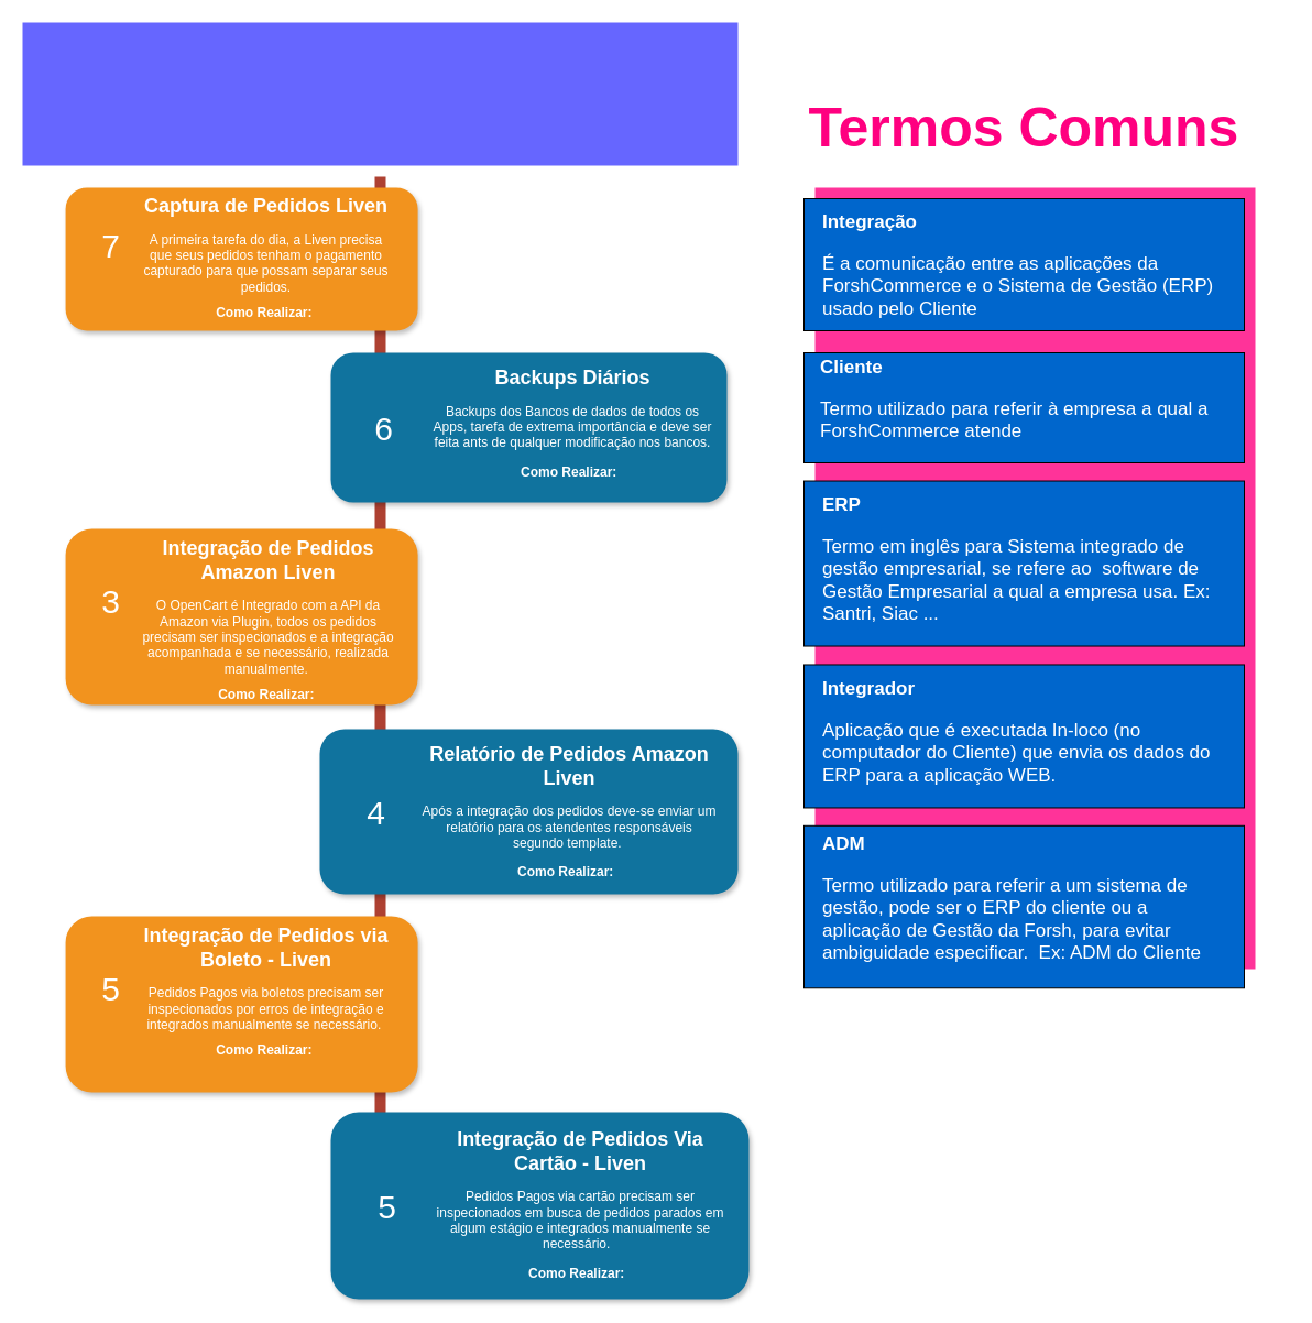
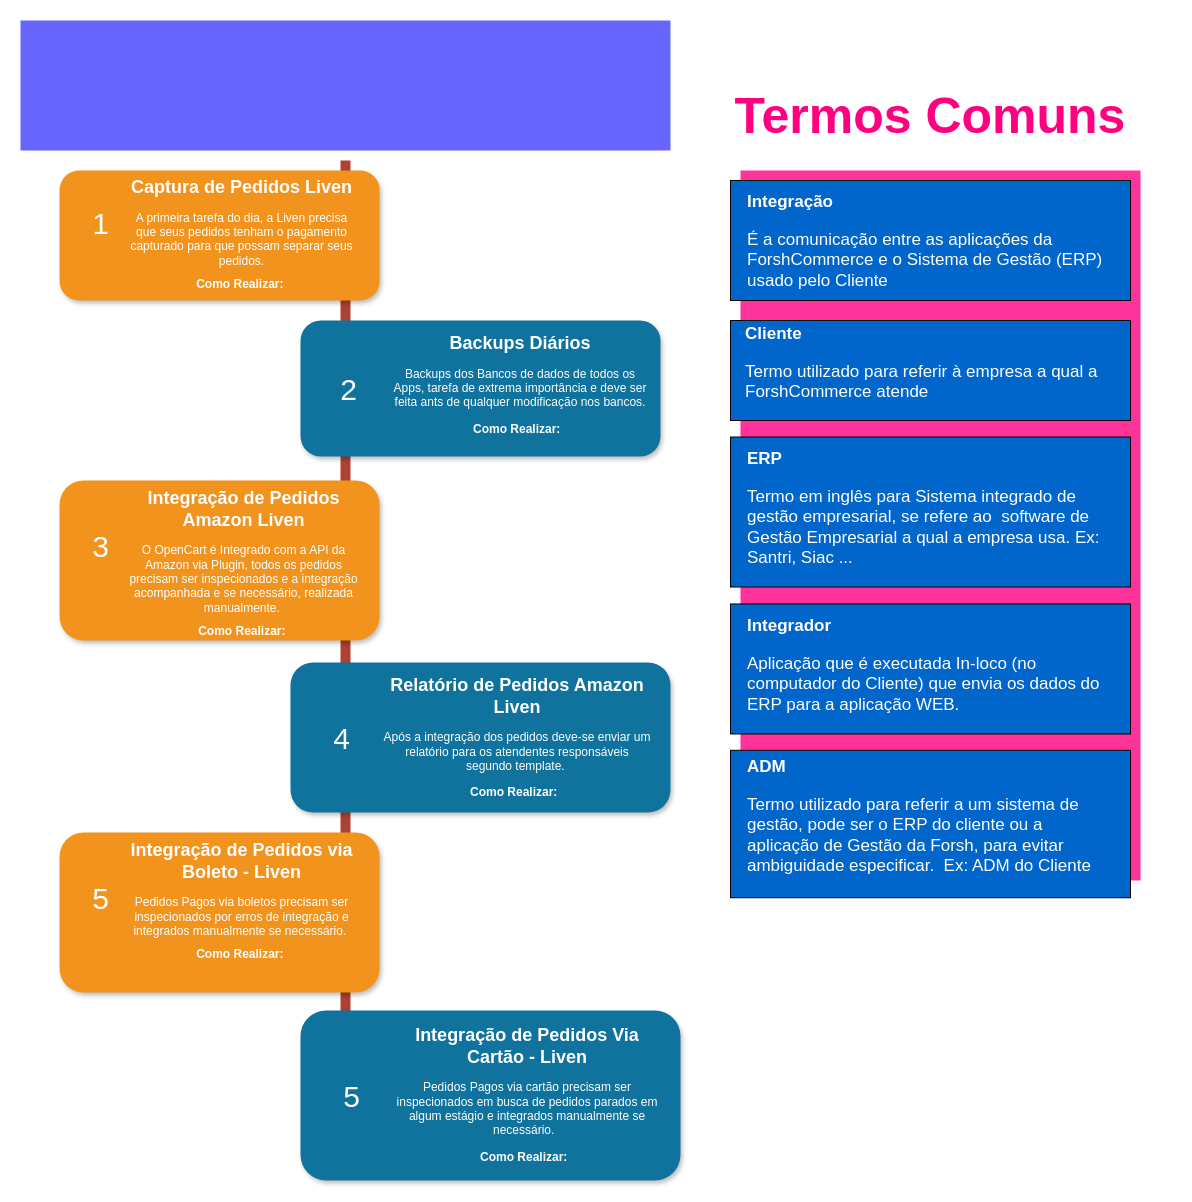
  <mxCell id="0" />
  <mxCell id="1" parent="0" />
  <mxCell id="2" value="" style="rounded=0;whiteSpace=wrap;html=1;fontSize=18;fontColor=#FFFFFF;strokeColor=none;fillColor=#6666FF;" vertex="1" parent="1"><mxGeometry x="20" y="20" width="650" height="130" as="geometry" /></mxCell>
  <mxCell id="3" value="" style="line;strokeWidth=10;direction=south;html=1;fillColor=none;fontSize=13;fontColor=#000000;align=center;strokeColor=#AE4132;" parent="1" vertex="1"><mxGeometry x="340" y="160" width="10" height="1010" as="geometry" /></mxCell>
  <mxCell id="4" value="" style="group" vertex="1" connectable="0" parent="1"><mxGeometry x="300" y="320" width="360" height="136" as="geometry" /></mxCell>
  <mxCell id="5" value="" style="rounded=1;whiteSpace=wrap;html=1;strokeColor=none;strokeWidth=1;fillColor=#10739E;fontSize=13;fontColor=#FFFFFF;align=center;gradientColor=none;gradientDirection=east;verticalAlign=top;shadow=1;" parent="4" vertex="1"><mxGeometry width="360.0" height="136" as="geometry" /></mxCell>
- <mxCell id="6" value="6" style="text;html=1;strokeColor=none;fillColor=none;align=center;verticalAlign=middle;whiteSpace=wrap;fontSize=30;fontColor=#FFFFFF;" parent="4" vertex="1"><mxGeometry x="16.364" y="52.8" width="65.455" height="32" as="geometry" /></mxCell>
+ <mxCell id="6" value="2" style="text;html=1;strokeColor=none;fillColor=none;align=center;verticalAlign=middle;whiteSpace=wrap;fontSize=30;fontColor=#FFFFFF;" parent="4" vertex="1"><mxGeometry x="16.364" y="52.8" width="65.455" height="32" as="geometry" /></mxCell>
  <mxCell id="7" value="&lt;h1&gt;Backups Diários&lt;/h1&gt;&lt;p style=&quot;font-size: 12px&quot;&gt;Backups dos Bancos de dados de todos os Apps, tarefa de extrema importância e deve ser feita ants de qualquer modificação nos bancos.&lt;/p&gt;&lt;p style=&quot;font-size: 12px&quot;&gt;&lt;b&gt;Como Realizar:&amp;nbsp;&lt;/b&gt;&amp;nbsp;&lt;/p&gt;" style="text;html=1;spacing=5;spacingTop=-20;whiteSpace=wrap;overflow=hidden;strokeColor=none;strokeWidth=4;fillColor=none;gradientColor=#007FFF;fontSize=9;fontColor=#FFFFFF;align=center;" parent="4" vertex="1"><mxGeometry x="89.182" y="11.4" width="261.818" height="123.2" as="geometry" /></mxCell>
  <mxCell id="8" value="" style="group" vertex="1" connectable="0" parent="1"><mxGeometry x="79.089" y="170" width="300.001" height="130" as="geometry" /></mxCell>
  <mxCell id="9" value="" style="group" vertex="1" connectable="0" parent="8"><mxGeometry x="-19.999" width="320" height="130" as="geometry" /></mxCell>
  <mxCell id="10" value="" style="rounded=1;whiteSpace=wrap;html=1;strokeColor=none;strokeWidth=1;fontSize=13;fontColor=#FFFFFF;align=center;gradientColor=none;gradientDirection=east;verticalAlign=top;shadow=1;fillColor=#F2931E;" parent="9" vertex="1"><mxGeometry width="320" height="130" as="geometry" /></mxCell>
- <mxCell id="11" value="7" style="text;html=1;strokeColor=none;fillColor=none;align=center;verticalAlign=middle;whiteSpace=wrap;fontSize=30;fontColor=#FFFFFF;" parent="9" vertex="1"><mxGeometry x="19.999" y="40.857" width="43.478" height="24.762" as="geometry" /></mxCell>
+ <mxCell id="11" value="1" style="text;html=1;strokeColor=none;fillColor=none;align=center;verticalAlign=middle;whiteSpace=wrap;fontSize=30;fontColor=#FFFFFF;" parent="9" vertex="1"><mxGeometry x="19.999" y="40.857" width="43.478" height="24.762" as="geometry" /></mxCell>
  <mxCell id="12" value="&lt;h1&gt;Captura de Pedidos Liven&lt;/h1&gt;&lt;p&gt;&lt;font style=&quot;font-size: 12px&quot;&gt;A primeira tarefa do dia, a Liven precisa que seus pedidos tenham o pagamento capturado para que possam separar seus pedidos.&lt;/font&gt;&lt;/p&gt;&lt;p&gt;&lt;font style=&quot;font-size: 12px&quot;&gt;&lt;b&gt;Como Realizar:&lt;/b&gt;&amp;nbsp;&lt;/font&gt;&lt;/p&gt;" style="text;html=1;spacing=5;spacingTop=-20;whiteSpace=wrap;overflow=hidden;strokeColor=none;strokeWidth=4;fillColor=none;gradientColor=#007FFF;fontSize=9;fontColor=#FFFFFF;align=center;" parent="9" vertex="1"><mxGeometry x="63" y="4.95" width="239.13" height="125.05" as="geometry" /></mxCell>
  <mxCell id="13" value="3" style="group" vertex="1" connectable="0" parent="1"><mxGeometry x="79.09" y="480" width="300" height="160" as="geometry" /></mxCell>
  <mxCell id="14" value="3" style="group" vertex="1" connectable="0" parent="13"><mxGeometry x="-19.999" width="319.999" height="160" as="geometry" /></mxCell>
  <mxCell id="15" value="" style="rounded=1;whiteSpace=wrap;html=1;strokeColor=none;strokeWidth=1;fillColor=#F2931E;fontSize=13;fontColor=#FFFFFF;align=center;gradientColor=none;gradientDirection=east;verticalAlign=top;shadow=1;" vertex="1" parent="14"><mxGeometry width="319.999" height="160" as="geometry" /></mxCell>
  <mxCell id="16" value="3" style="text;html=1;strokeColor=none;fillColor=none;align=center;verticalAlign=middle;whiteSpace=wrap;fontSize=30;fontColor=#FFFFFF;" vertex="1" parent="14"><mxGeometry x="19.999" y="50.286" width="43.478" height="30.476" as="geometry" /></mxCell>
  <mxCell id="17" value="&lt;h1&gt;Integração de Pedidos Amazon Liven&lt;/h1&gt;&lt;p&gt;&lt;font style=&quot;font-size: 12px&quot;&gt;O OpenCart é Integrado com a API da Amazon via Plugin, todos os pedidos precisam ser inspecionados e a integração acompanhada e se necessário, realizada manualmente.&amp;nbsp;&lt;/font&gt;&lt;/p&gt;&lt;p&gt;&lt;font style=&quot;font-size: 12px&quot;&gt;&lt;b&gt;Como Realizar:&lt;/b&gt;&amp;nbsp;&lt;/font&gt;&lt;/p&gt;" style="text;html=1;spacing=5;spacingTop=-20;whiteSpace=wrap;overflow=hidden;strokeColor=none;strokeWidth=4;fillColor=none;gradientColor=#007FFF;fontSize=9;fontColor=#FFFFFF;align=center;" vertex="1" parent="14"><mxGeometry x="65.0" y="6.092" width="239.129" height="153.908" as="geometry" /></mxCell>
  <mxCell id="18" value="" style="group" vertex="1" connectable="0" parent="1"><mxGeometry x="290" y="662" width="380" height="150" as="geometry" /></mxCell>
  <mxCell id="19" value="" style="rounded=1;whiteSpace=wrap;html=1;strokeColor=none;strokeWidth=1;fillColor=#10739E;fontSize=13;fontColor=#FFFFFF;align=center;gradientColor=none;gradientDirection=east;verticalAlign=top;shadow=1;" vertex="1" parent="18"><mxGeometry width="380.0" height="150" as="geometry" /></mxCell>
  <mxCell id="20" value="4" style="text;html=1;strokeColor=none;fillColor=none;align=center;verticalAlign=middle;whiteSpace=wrap;fontSize=30;fontColor=#FFFFFF;" vertex="1" parent="18"><mxGeometry x="17.273" y="58.235" width="69.091" height="35.294" as="geometry" /></mxCell>
  <mxCell id="21" value="&lt;h1&gt;Relatório de Pedidos Amazon Liven&lt;/h1&gt;&lt;p style=&quot;font-size: 12px&quot;&gt;&lt;span&gt;Após a integração dos pedidos deve-se enviar um relatório para os atendentes responsáveis segundo template.&amp;nbsp;&lt;/span&gt;&lt;/p&gt;&lt;p style=&quot;font-size: 12px&quot;&gt;&lt;b&gt;Como Realizar:&amp;nbsp;&lt;/b&gt;&lt;span&gt;&amp;nbsp;&lt;/span&gt;&lt;br&gt;&lt;/p&gt;" style="text;html=1;spacing=5;spacingTop=-20;whiteSpace=wrap;overflow=hidden;strokeColor=none;strokeWidth=4;fillColor=none;gradientColor=#007FFF;fontSize=9;fontColor=#FFFFFF;align=center;" vertex="1" parent="18"><mxGeometry x="88.636" y="11.345" width="276.364" height="135.882" as="geometry" /></mxCell>
  <mxCell id="22" value="3" style="group" vertex="1" connectable="0" parent="1"><mxGeometry x="79.09" y="832" width="300" height="160" as="geometry" /></mxCell>
  <mxCell id="23" value="3" style="group" vertex="1" connectable="0" parent="22"><mxGeometry x="-19.999" width="319.999" height="160" as="geometry" /></mxCell>
  <mxCell id="24" value="" style="rounded=1;whiteSpace=wrap;html=1;strokeColor=none;strokeWidth=1;fillColor=#F2931E;fontSize=13;fontColor=#FFFFFF;align=center;gradientColor=none;gradientDirection=east;verticalAlign=top;shadow=1;" vertex="1" parent="23"><mxGeometry width="319.999" height="160" as="geometry" /></mxCell>
  <mxCell id="25" value="5" style="text;html=1;strokeColor=none;fillColor=none;align=center;verticalAlign=middle;whiteSpace=wrap;fontSize=30;fontColor=#FFFFFF;" vertex="1" parent="23"><mxGeometry x="19.999" y="50.286" width="43.478" height="30.476" as="geometry" /></mxCell>
  <mxCell id="26" value="&lt;h1&gt;Integração de Pedidos via Boleto - Liven&lt;/h1&gt;&lt;p&gt;&lt;font style=&quot;font-size: 12px&quot;&gt;Pedidos Pagos via boletos precisam ser inspecionados por erros de integração e integrados manualmente se necessário.&amp;nbsp;&lt;/font&gt;&lt;/p&gt;&lt;p&gt;&lt;font style=&quot;font-size: 12px&quot;&gt;&lt;b&gt;Como Realizar:&lt;/b&gt;&amp;nbsp;&lt;/font&gt;&lt;/p&gt;" style="text;html=1;spacing=5;spacingTop=-20;whiteSpace=wrap;overflow=hidden;strokeColor=none;strokeWidth=4;fillColor=none;gradientColor=#007FFF;fontSize=9;fontColor=#FFFFFF;align=center;" vertex="1" parent="23"><mxGeometry x="63.0" y="6.092" width="239.129" height="153.908" as="geometry" /></mxCell>
  <mxCell id="27" value="" style="rounded=0;whiteSpace=wrap;html=1;fontSize=50;strokeColor=none;fillColor=#FF3399;" vertex="1" parent="1"><mxGeometry x="740" y="170" width="400" height="710" as="geometry" /></mxCell>
  <mxCell id="28" value="Termos Comuns" style="text;html=1;strokeColor=none;fillColor=none;align=center;verticalAlign=middle;whiteSpace=wrap;rounded=0;fontSize=50;fontStyle=1;fontColor=#FF0080;" vertex="1" parent="1"><mxGeometry x="690" y="105" width="480" height="20" as="geometry" /></mxCell>
  <mxCell id="29" value="" style="group;fontSize=10;" vertex="1" connectable="0" parent="1"><mxGeometry x="730" y="180" width="400" height="180" as="geometry" /></mxCell>
  <mxCell id="30" value="" style="rounded=0;whiteSpace=wrap;html=1;fontSize=18;fontColor=#FFFFFF;fillColor=#0066CC;" vertex="1" parent="29"><mxGeometry width="400" height="120" as="geometry" /></mxCell>
  <mxCell id="31" value="&lt;h1 style=&quot;font-size: 17px;&quot;&gt;&lt;span style=&quot;font-size: 17px;&quot;&gt;Integração&lt;/span&gt;&lt;br style=&quot;font-size: 17px;&quot;&gt;&lt;/h1&gt;&lt;p style=&quot;font-size: 17px; line-height: 120%;&quot;&gt;É a comunicação entre as aplicações da ForshCommerce e o Sistema de Gestão (ERP) usado pelo Cliente&lt;/p&gt;" style="text;html=1;strokeColor=none;fillColor=none;spacing=5;spacingTop=-20;whiteSpace=wrap;overflow=hidden;rounded=0;fontSize=17;fontColor=#FFFFFF;" vertex="1" parent="29"><mxGeometry x="12.12" y="11.25" width="375.76" height="97.5" as="geometry" /></mxCell>
  <mxCell id="32" value="" style="group" vertex="1" connectable="0" parent="1"><mxGeometry x="730" y="320" width="400" height="180" as="geometry" /></mxCell>
  <mxCell id="33" value="" style="rounded=0;whiteSpace=wrap;html=1;fontSize=18;fontColor=#FFFFFF;fillColor=#0066CC;" vertex="1" parent="32"><mxGeometry width="400" height="100" as="geometry" /></mxCell>
  <mxCell id="34" value="&lt;h1 style=&quot;font-size: 17px;&quot;&gt;&lt;span style=&quot;font-size: 17px;&quot;&gt;Cliente&lt;/span&gt;&lt;br style=&quot;font-size: 17px;&quot;&gt;&lt;/h1&gt;&lt;p style=&quot;font-size: 17px; line-height: 120%;&quot;&gt;Termo utilizado para referir à empresa a qual a ForshCommerce atende&lt;/p&gt;" style="text;html=1;strokeColor=none;fillColor=none;spacing=5;spacingTop=-20;whiteSpace=wrap;overflow=hidden;rounded=0;fontSize=17;fontColor=#FFFFFF;" vertex="1" parent="32"><mxGeometry x="10" y="2.5" width="370" height="87.5" as="geometry" /></mxCell>
  <mxCell id="35" value="" style="group" vertex="1" connectable="0" parent="1"><mxGeometry x="730" y="445" width="400" height="220" as="geometry" /></mxCell>
  <mxCell id="36" value="" style="rounded=0;whiteSpace=wrap;html=1;fontSize=18;fontColor=#FFFFFF;fillColor=#0066CC;" vertex="1" parent="35"><mxGeometry y="-8.47" width="400" height="150" as="geometry" /></mxCell>
  <mxCell id="37" value="&lt;h1 style=&quot;font-size: 17px;&quot;&gt;&lt;span style=&quot;font-size: 17px;&quot;&gt;ERP&lt;/span&gt;&lt;br style=&quot;font-size: 17px;&quot;&gt;&lt;/h1&gt;&lt;p style=&quot;font-size: 17px; line-height: 120%;&quot;&gt;Termo em inglês para&amp;nbsp;Sistema integrado de gestão empresarial, se refere ao&amp;nbsp; software de Gestão Empresarial a qual a empresa usa. Ex: Santri, Siac ...&amp;nbsp;&amp;nbsp;&lt;/p&gt;" style="text;html=1;strokeColor=none;fillColor=none;spacing=5;spacingTop=-20;whiteSpace=wrap;overflow=hidden;rounded=0;fontSize=17;fontColor=#FFFFFF;" vertex="1" parent="35"><mxGeometry x="12.12" y="3.06" width="375.76" height="126.94" as="geometry" /></mxCell>
  <mxCell id="38" value="" style="group" vertex="1" connectable="0" parent="1"><mxGeometry x="730" y="608" width="400" height="220" as="geometry" /></mxCell>
  <mxCell id="39" value="" style="rounded=0;whiteSpace=wrap;html=1;fontSize=18;fontColor=#FFFFFF;fillColor=#0066CC;" vertex="1" parent="38"><mxGeometry y="-4.53" width="400" height="130" as="geometry" /></mxCell>
  <mxCell id="40" value="&lt;h1 style=&quot;font-size: 17px;&quot;&gt;&lt;span style=&quot;font-size: 17px;&quot;&gt;Integrador&lt;/span&gt;&lt;br style=&quot;font-size: 17px;&quot;&gt;&lt;/h1&gt;&lt;p style=&quot;font-size: 17px; line-height: 120%;&quot;&gt;Aplicação que é executada In-loco (no computador do Cliente) que envia os dados do ERP para a aplicação WEB.&amp;nbsp;&amp;nbsp;&lt;/p&gt;" style="text;html=1;strokeColor=none;fillColor=none;spacing=5;spacingTop=-20;whiteSpace=wrap;overflow=hidden;rounded=0;fontSize=17;fontColor=#FFFFFF;" vertex="1" parent="38"><mxGeometry x="12.12" y="7.0" width="375.76" height="106.94" as="geometry" /></mxCell>
  <mxCell id="41" value="" style="group" vertex="1" connectable="0" parent="1"><mxGeometry x="730" y="750" width="400" height="220" as="geometry" /></mxCell>
  <mxCell id="42" value="" style="rounded=0;whiteSpace=wrap;html=1;fontSize=18;fontColor=#FFFFFF;fillColor=#0066CC;" vertex="1" parent="41"><mxGeometry y="-0.205" width="400" height="147.47" as="geometry" /></mxCell>
  <mxCell id="43" value="&lt;h1 style=&quot;font-size: 17px;&quot;&gt;&lt;span style=&quot;font-size: 17px;&quot;&gt;ADM&lt;/span&gt;&lt;br style=&quot;font-size: 17px;&quot;&gt;&lt;/h1&gt;&lt;p style=&quot;font-size: 17px; line-height: 120%;&quot;&gt;Termo utilizado para referir a um sistema de gestão, pode ser o ERP do cliente ou a aplicação de Gestão da Forsh, para evitar ambiguidade especificar.&amp;nbsp; Ex: ADM do Cliente&lt;/p&gt;" style="text;html=1;strokeColor=none;fillColor=none;spacing=5;spacingTop=-20;whiteSpace=wrap;overflow=hidden;rounded=0;fontSize=17;fontColor=#FFFFFF;" vertex="1" parent="41"><mxGeometry x="12.12" y="6.06" width="375.76" height="134.94" as="geometry" /></mxCell>
  <mxCell id="44" value="" style="group" vertex="1" connectable="0" parent="1"><mxGeometry x="300" y="1010" width="380" height="170" as="geometry" /></mxCell>
  <mxCell id="45" value="" style="rounded=1;whiteSpace=wrap;html=1;strokeColor=none;strokeWidth=1;fillColor=#10739E;fontSize=13;fontColor=#FFFFFF;align=center;gradientColor=none;gradientDirection=east;verticalAlign=top;shadow=1;" vertex="1" parent="44"><mxGeometry width="380.0" height="170" as="geometry" /></mxCell>
  <mxCell id="46" value="5" style="text;html=1;strokeColor=none;fillColor=none;align=center;verticalAlign=middle;whiteSpace=wrap;fontSize=30;fontColor=#FFFFFF;" vertex="1" parent="44"><mxGeometry x="17.273" y="66" width="69.091" height="40" as="geometry" /></mxCell>
  <mxCell id="47" value="&lt;h1&gt;Integração de Pedidos Via Cartão - Liven&lt;/h1&gt;&lt;p style=&quot;font-size: 12px&quot;&gt;&lt;span&gt;Pedidos Pagos via cartão precisam ser inspecionados em busca de pedidos parados em algum estágio e integrados manualmente se necessário.&amp;nbsp;&amp;nbsp;&lt;/span&gt;&lt;/p&gt;&lt;p style=&quot;font-size: 12px&quot;&gt;&lt;b&gt;Como Realizar:&amp;nbsp;&lt;/b&gt;&lt;span&gt;&amp;nbsp;&lt;/span&gt;&lt;br&gt;&lt;/p&gt;" style="text;html=1;spacing=5;spacingTop=-20;whiteSpace=wrap;overflow=hidden;strokeColor=none;strokeWidth=4;fillColor=none;gradientColor=#007FFF;fontSize=9;fontColor=#FFFFFF;align=center;" vertex="1" parent="44"><mxGeometry x="88.636" y="12.857" width="276.364" height="154.0" as="geometry" /></mxCell>
